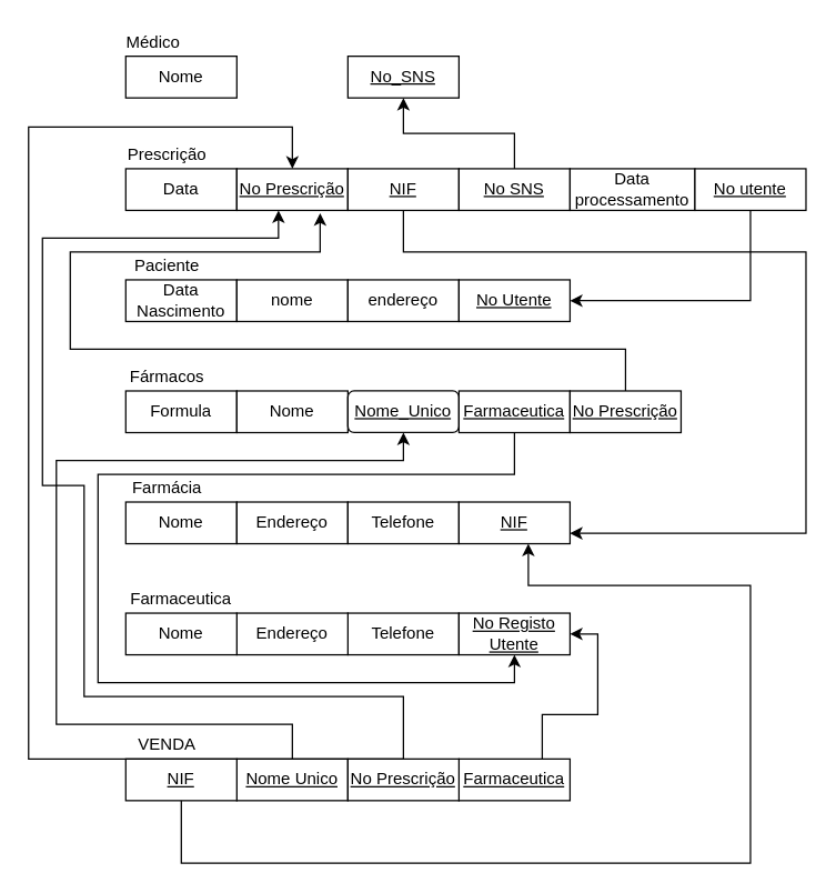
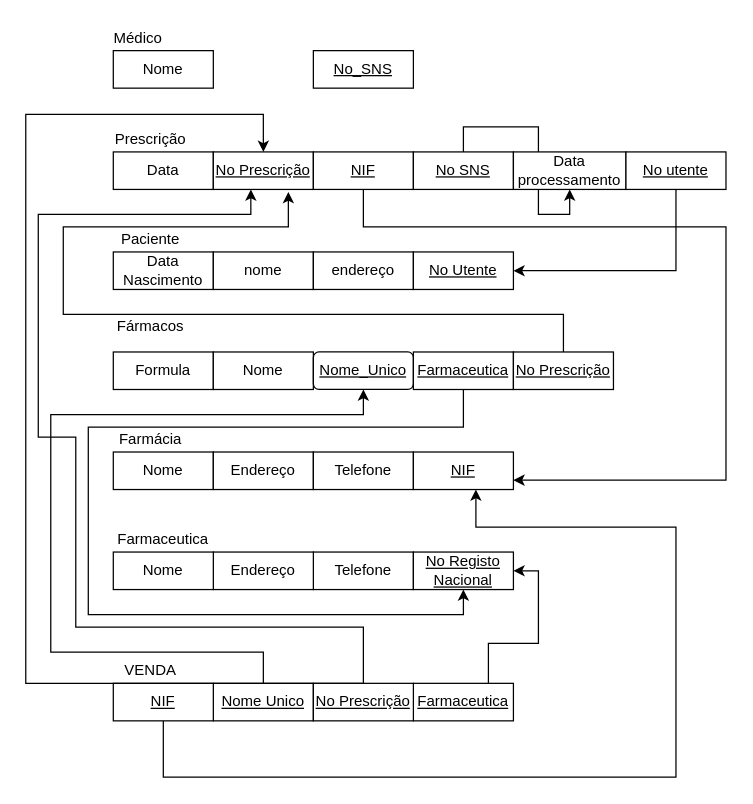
  <mxCell id="0" />
  <mxCell id="1" parent="0" />
  <mxCell id="2" value="Nome" style="rounded=0;whiteSpace=wrap;html=1;" parent="1" vertex="1"><mxGeometry x="90" y="40" width="80" height="30" as="geometry" /></mxCell>
  <mxCell id="3" value="Data" style="rounded=0;whiteSpace=wrap;html=1;" parent="1" vertex="1"><mxGeometry x="90" y="121" width="80" height="30" as="geometry" /></mxCell>
  <mxCell id="4" value="Data Nascimento" style="rounded=0;whiteSpace=wrap;html=1;" parent="1" vertex="1"><mxGeometry x="90" y="201" width="80" height="30" as="geometry" /></mxCell>
  <mxCell id="5" value="Formula" style="rounded=0;whiteSpace=wrap;html=1;" parent="1" vertex="1"><mxGeometry x="90" y="281" width="80" height="30" as="geometry" /></mxCell>
  <mxCell id="6" value="Nome" style="rounded=0;whiteSpace=wrap;html=1;" parent="1" vertex="1"><mxGeometry x="90" y="361" width="80" height="30" as="geometry" /></mxCell>
  <mxCell id="7" value="&lt;u&gt;No_SNS&lt;/u&gt;" style="rounded=0;whiteSpace=wrap;html=1;" parent="1" vertex="1"><mxGeometry x="250" y="40" width="80" height="30" as="geometry" /></mxCell>
  <mxCell id="8" value="&lt;u&gt;No Prescrição&lt;/u&gt;" style="rounded=0;whiteSpace=wrap;html=1;" parent="1" vertex="1"><mxGeometry x="170" y="121" width="80" height="30" as="geometry" /></mxCell>
  <mxCell id="9" value="nome" style="rounded=0;whiteSpace=wrap;html=1;" parent="1" vertex="1"><mxGeometry x="170" y="201" width="80" height="30" as="geometry" /></mxCell>
  <mxCell id="10" value="Nome" style="rounded=0;whiteSpace=wrap;html=1;" parent="1" vertex="1"><mxGeometry x="170" y="281" width="80" height="30" as="geometry" /></mxCell>
  <mxCell id="11" value="Endereço" style="rounded=0;whiteSpace=wrap;html=1;" parent="1" vertex="1"><mxGeometry x="170" y="361" width="80" height="30" as="geometry" /></mxCell>
  <mxCell id="12" style="edgeStyle=orthogonalEdgeStyle;rounded=0;orthogonalLoop=1;jettySize=auto;html=1;exitX=0.5;exitY=1;exitDx=0;exitDy=0;entryX=1;entryY=0.75;entryDx=0;entryDy=0;" edge="1" parent="1" source="13" target="20"><mxGeometry relative="1" as="geometry"><Array as="points"><mxPoint x="290" y="181" /><mxPoint x="580" y="181" /><mxPoint x="580" y="384" /></Array></mxGeometry></mxCell>
  <mxCell id="13" value="NIF" style="rounded=0;whiteSpace=wrap;html=1;fontStyle=4" parent="1" vertex="1"><mxGeometry x="250" y="121" width="80" height="30" as="geometry" /></mxCell>
  <mxCell id="14" value="endereço" style="rounded=0;whiteSpace=wrap;html=1;" parent="1" vertex="1"><mxGeometry x="250" y="201" width="80" height="30" as="geometry" /></mxCell>
  <mxCell id="15" value="&lt;u&gt;Nome_Unico&lt;/u&gt;" style="whiteSpace=wrap;html=1;rounded=1;" parent="1" vertex="1"><mxGeometry x="250" y="281" width="80" height="30" as="geometry" /></mxCell>
  <mxCell id="16" value="Telefone" style="rounded=0;whiteSpace=wrap;html=1;" parent="1" vertex="1"><mxGeometry x="250" y="361" width="80" height="30" as="geometry" /></mxCell>
  <mxCell id="17" value="No Utente" style="rounded=0;whiteSpace=wrap;html=1;fontStyle=4" parent="1" vertex="1"><mxGeometry x="330" y="201" width="80" height="30" as="geometry" /></mxCell>
  <mxCell id="18" style="edgeStyle=orthogonalEdgeStyle;rounded=0;orthogonalLoop=1;jettySize=auto;html=1;exitX=0.5;exitY=1;exitDx=0;exitDy=0;entryX=0.5;entryY=1;entryDx=0;entryDy=0;" edge="1" parent="1" source="19" target="26"><mxGeometry relative="1" as="geometry"><Array as="points"><mxPoint x="370" y="341" /><mxPoint x="70" y="341" /><mxPoint x="70" y="491" /><mxPoint x="370" y="491" /></Array></mxGeometry></mxCell>
  <mxCell id="19" value="Farmaceutica" style="rounded=0;whiteSpace=wrap;html=1;fontStyle=4" parent="1" vertex="1"><mxGeometry x="330" y="281" width="80" height="30" as="geometry" /></mxCell>
  <mxCell id="20" value="&lt;u&gt;NIF&lt;/u&gt;" style="rounded=0;whiteSpace=wrap;html=1;" parent="1" vertex="1"><mxGeometry x="330" y="361" width="80" height="30" as="geometry" /></mxCell>
- <mxCell id="21" style="edgeStyle=orthogonalEdgeStyle;rounded=0;orthogonalLoop=1;jettySize=auto;html=1;exitX=0.5;exitY=0;exitDx=0;exitDy=0;" edge="1" parent="1" source="22" target="7"><mxGeometry relative="1" as="geometry" /></mxCell>
+ <mxCell id="21" style="edgeStyle=orthogonalEdgeStyle;rounded=0;orthogonalLoop=1;jettySize=auto;html=1;exitX=0.5;exitY=0;exitDx=0;exitDy=0;" edge="1" parent="1" source="22" target="43"><mxGeometry relative="1" as="geometry" /></mxCell>
  <mxCell id="22" value="No SNS" style="rounded=0;whiteSpace=wrap;html=1;fontStyle=4" parent="1" vertex="1"><mxGeometry x="330" y="121" width="80" height="30" as="geometry" /></mxCell>
  <mxCell id="23" value="Telefone" style="rounded=0;whiteSpace=wrap;html=1;" parent="1" vertex="1"><mxGeometry x="250" y="441" width="80" height="30" as="geometry" /></mxCell>
  <mxCell id="24" value="Endereço" style="rounded=0;whiteSpace=wrap;html=1;" parent="1" vertex="1"><mxGeometry x="170" y="441" width="80" height="30" as="geometry" /></mxCell>
  <mxCell id="25" value="Nome" style="rounded=0;whiteSpace=wrap;html=1;" parent="1" vertex="1"><mxGeometry x="90" y="441" width="80" height="30" as="geometry" /></mxCell>
- <mxCell id="26" value="No Registo Utente" style="rounded=0;whiteSpace=wrap;html=1;fontStyle=4" parent="1" vertex="1"><mxGeometry x="330" y="441" width="80" height="30" as="geometry" /></mxCell>
+ <mxCell id="26" value="No Registo Nacional" style="rounded=0;whiteSpace=wrap;html=1;fontStyle=4" parent="1" vertex="1"><mxGeometry x="330" y="441" width="80" height="30" as="geometry" /></mxCell>
  <mxCell id="27" value="Prescrição" style="text;html=1;strokeColor=none;fillColor=none;align=center;verticalAlign=middle;whiteSpace=wrap;rounded=0;" vertex="1" parent="1"><mxGeometry x="100" y="101" width="40" height="20" as="geometry" /></mxCell>
  <mxCell id="28" value="Médico" style="text;html=1;strokeColor=none;fillColor=none;align=center;verticalAlign=middle;whiteSpace=wrap;rounded=0;" vertex="1" parent="1"><mxGeometry x="90" y="20" width="40" height="20" as="geometry" /></mxCell>
  <mxCell id="29" value="Paciente" style="text;html=1;strokeColor=none;fillColor=none;align=center;verticalAlign=middle;whiteSpace=wrap;rounded=0;" vertex="1" parent="1"><mxGeometry x="100" y="181" width="40" height="20" as="geometry" /></mxCell>
  <mxCell id="30" value="Farmaceutica" style="text;html=1;strokeColor=none;fillColor=none;align=center;verticalAlign=middle;whiteSpace=wrap;rounded=0;" vertex="1" parent="1"><mxGeometry x="110" y="421" width="40" height="20" as="geometry" /></mxCell>
  <mxCell id="31" value="Farmácia" style="text;html=1;strokeColor=none;fillColor=none;align=center;verticalAlign=middle;whiteSpace=wrap;rounded=0;" vertex="1" parent="1"><mxGeometry x="100" y="341" width="40" height="20" as="geometry" /></mxCell>
- <mxCell id="32" value="Fármacos" style="text;html=1;strokeColor=none;fillColor=none;align=center;verticalAlign=middle;whiteSpace=wrap;rounded=0;" vertex="1" parent="1"><mxGeometry x="100" y="261" width="40" height="20" as="geometry" /></mxCell>
+ <mxCell id="32" value="Fármacos" style="text;html=1;strokeColor=none;fillColor=none;align=center;verticalAlign=middle;whiteSpace=wrap;rounded=0;" vertex="1" parent="1"><mxGeometry x="100" y="251" width="40" height="20" as="geometry" /></mxCell>
  <mxCell id="33" style="edgeStyle=orthogonalEdgeStyle;rounded=0;orthogonalLoop=1;jettySize=auto;html=1;exitX=0.5;exitY=0;exitDx=0;exitDy=0;entryX=1;entryY=0.5;entryDx=0;entryDy=0;" edge="1" parent="1" source="34" target="26"><mxGeometry relative="1" as="geometry"><Array as="points"><mxPoint x="390" y="557" /><mxPoint x="390" y="514" /><mxPoint x="430" y="514" /><mxPoint x="430" y="456" /></Array></mxGeometry></mxCell>
  <mxCell id="34" value="Farmaceutica" style="rounded=0;whiteSpace=wrap;html=1;fontStyle=4" vertex="1" parent="1"><mxGeometry x="330" y="546" width="80" height="30" as="geometry" /></mxCell>
  <mxCell id="35" style="edgeStyle=orthogonalEdgeStyle;rounded=0;orthogonalLoop=1;jettySize=auto;html=1;exitX=0.5;exitY=0;exitDx=0;exitDy=0;entryX=0.5;entryY=1;entryDx=0;entryDy=0;" edge="1" parent="1" source="36" target="15"><mxGeometry relative="1" as="geometry"><Array as="points"><mxPoint x="210" y="521" /><mxPoint x="40" y="521" /><mxPoint x="40" y="331" /><mxPoint x="290" y="331" /></Array></mxGeometry></mxCell>
  <mxCell id="36" value="Nome Unico" style="rounded=0;whiteSpace=wrap;html=1;fontStyle=4" vertex="1" parent="1"><mxGeometry x="170" y="546" width="80" height="30" as="geometry" /></mxCell>
  <mxCell id="37" style="edgeStyle=orthogonalEdgeStyle;rounded=0;orthogonalLoop=1;jettySize=auto;html=1;exitX=0.5;exitY=1;exitDx=0;exitDy=0;entryX=0.625;entryY=1;entryDx=0;entryDy=0;entryPerimeter=0;" edge="1" parent="1" source="38" target="20"><mxGeometry relative="1" as="geometry"><Array as="points"><mxPoint x="130" y="621" /><mxPoint x="540" y="621" /><mxPoint x="540" y="421" /><mxPoint x="380" y="421" /></Array></mxGeometry></mxCell>
  <mxCell id="38" value="NIF" style="rounded=0;whiteSpace=wrap;html=1;fontStyle=4" vertex="1" parent="1"><mxGeometry x="90" y="546" width="80" height="30" as="geometry" /></mxCell>
  <mxCell id="39" style="edgeStyle=orthogonalEdgeStyle;rounded=0;orthogonalLoop=1;jettySize=auto;html=1;exitX=0.5;exitY=0;exitDx=0;exitDy=0;entryX=0.5;entryY=0;entryDx=0;entryDy=0;" edge="1" parent="1" source="41" target="8"><mxGeometry relative="1" as="geometry"><mxPoint x="30" y="81" as="targetPoint" /><Array as="points"><mxPoint x="20" y="546" /><mxPoint x="20" y="91" /><mxPoint x="210" y="91" /></Array></mxGeometry></mxCell>
  <mxCell id="40" style="edgeStyle=orthogonalEdgeStyle;rounded=0;orthogonalLoop=1;jettySize=auto;html=1;exitX=0.5;exitY=0;exitDx=0;exitDy=0;" edge="1" parent="1" source="41"><mxGeometry relative="1" as="geometry"><mxPoint x="200" y="151" as="targetPoint" /><Array as="points"><mxPoint x="290" y="501" /><mxPoint x="60" y="501" /><mxPoint x="60" y="349" /><mxPoint x="30" y="349" /><mxPoint x="30" y="171" /><mxPoint x="200" y="171" /><mxPoint x="200" y="151" /></Array></mxGeometry></mxCell>
  <mxCell id="41" value="No Prescrição" style="rounded=0;whiteSpace=wrap;html=1;fontStyle=4" vertex="1" parent="1"><mxGeometry x="250" y="546" width="80" height="30" as="geometry" /></mxCell>
  <mxCell id="42" value="VENDA" style="text;html=1;strokeColor=none;fillColor=none;align=center;verticalAlign=middle;whiteSpace=wrap;rounded=0;" vertex="1" parent="1"><mxGeometry x="100" y="526" width="40" height="20" as="geometry" /></mxCell>
  <mxCell id="43" value="Data processamento" style="rounded=0;whiteSpace=wrap;html=1;" vertex="1" parent="1"><mxGeometry x="410" y="121" width="90" height="30" as="geometry" /></mxCell>
  <mxCell id="44" style="edgeStyle=orthogonalEdgeStyle;rounded=0;orthogonalLoop=1;jettySize=auto;html=1;exitX=0.5;exitY=1;exitDx=0;exitDy=0;entryX=1;entryY=0.5;entryDx=0;entryDy=0;" edge="1" parent="1" source="45" target="17"><mxGeometry relative="1" as="geometry" /></mxCell>
  <mxCell id="45" value="No utente" style="rounded=0;whiteSpace=wrap;html=1;fontStyle=4" vertex="1" parent="1"><mxGeometry x="500" y="121" width="80" height="30" as="geometry" /></mxCell>
  <mxCell id="46" style="edgeStyle=orthogonalEdgeStyle;rounded=0;orthogonalLoop=1;jettySize=auto;html=1;exitX=0.5;exitY=0;exitDx=0;exitDy=0;" edge="1" parent="1" source="47"><mxGeometry relative="1" as="geometry"><mxPoint x="230" y="153" as="targetPoint" /><Array as="points"><mxPoint x="450" y="251" /><mxPoint x="50" y="251" /><mxPoint x="50" y="181" /><mxPoint x="230" y="181" /></Array></mxGeometry></mxCell>
  <mxCell id="47" value="No Prescrição" style="rounded=0;whiteSpace=wrap;html=1;fontStyle=4" vertex="1" parent="1"><mxGeometry x="410" y="281" width="80" height="30" as="geometry" /></mxCell>
